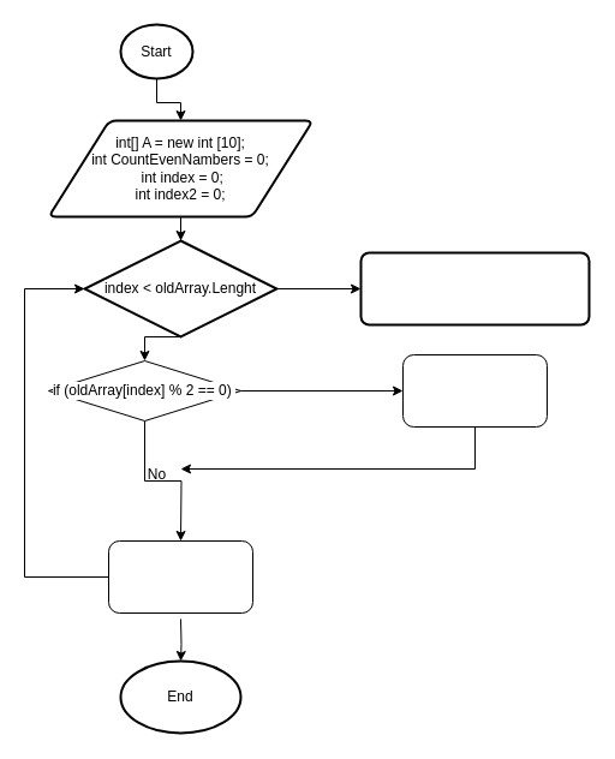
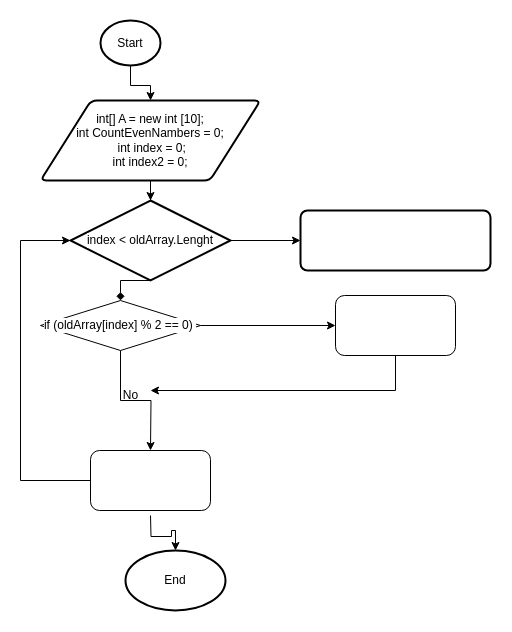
  <mxCell id="0" />
  <mxCell id="1" parent="0" />
  <mxCell id="2" value="" style="edgeStyle=orthogonalEdgeStyle;rounded=0;orthogonalLoop=1;jettySize=auto;html=1;" parent="1" source="3" target="6" edge="1"><mxGeometry relative="1" as="geometry" /></mxCell>
  <mxCell id="3" value="Start" style="strokeWidth=2;html=1;shape=mxgraph.flowchart.start_1;whiteSpace=wrap;" parent="1" vertex="1"><mxGeometry x="100" y="20" width="60" height="45" as="geometry" /></mxCell>
- <mxCell id="4" value="End" style="strokeWidth=2;html=1;shape=mxgraph.flowchart.start_1;whiteSpace=wrap;" parent="1" vertex="1"><mxGeometry x="100" y="550" width="100" height="60" as="geometry" /></mxCell>
+ <mxCell id="4" value="End" style="strokeWidth=2;html=1;shape=mxgraph.flowchart.start_1;whiteSpace=wrap;" parent="1" vertex="1"><mxGeometry x="125" y="550" width="100" height="60" as="geometry" /></mxCell>
  <mxCell id="5" value="" style="edgeStyle=orthogonalEdgeStyle;rounded=0;orthogonalLoop=1;jettySize=auto;html=1;" parent="1" source="6" target="9" edge="1"><mxGeometry relative="1" as="geometry" /></mxCell>
  <mxCell id="6" value="int[] A = new int [10];&lt;br&gt;int CountEvenNambers = 0;&lt;br&gt;&amp;nbsp;int index = 0;&lt;br&gt;int index2 = 0;" style="shape=parallelogram;html=1;strokeWidth=2;perimeter=parallelogramPerimeter;whiteSpace=wrap;rounded=1;arcSize=12;size=0.23;" parent="1" vertex="1"><mxGeometry x="40" y="100" width="220" height="80" as="geometry" /></mxCell>
  <mxCell id="7" value="" style="edgeStyle=orthogonalEdgeStyle;rounded=0;orthogonalLoop=1;jettySize=auto;html=1;" parent="1" source="9" target="10" edge="1"><mxGeometry relative="1" as="geometry" /></mxCell>
- <mxCell id="8" style="edgeStyle=orthogonalEdgeStyle;rounded=0;orthogonalLoop=1;jettySize=auto;html=1;exitX=0.5;exitY=1;exitDx=0;exitDy=0;exitPerimeter=0;entryX=0.5;entryY=0;entryDx=0;entryDy=0;" edge="1" parent="1" source="9" target="14"><mxGeometry relative="1" as="geometry" /></mxCell>
+ <mxCell id="8" style="edgeStyle=orthogonalEdgeStyle;rounded=0;orthogonalLoop=1;jettySize=auto;html=1;exitX=0.5;exitY=1;exitDx=0;exitDy=0;exitPerimeter=0;entryX=0.5;entryY=0;entryDx=0;entryDy=0;endArrow=diamond;" edge="1" parent="1" source="9" target="14"><mxGeometry relative="1" as="geometry" /></mxCell>
  <mxCell id="9" value="index &amp;lt; oldArray.Lenght" style="strokeWidth=2;html=1;shape=mxgraph.flowchart.decision;whiteSpace=wrap;labelBackgroundColor=default;" parent="1" vertex="1"><mxGeometry x="70" y="200" width="160" height="80" as="geometry" /></mxCell>
  <mxCell id="10" value="" style="rounded=1;whiteSpace=wrap;html=1;absoluteArcSize=1;arcSize=14;strokeWidth=2;fontStyle=0" parent="1" vertex="1"><mxGeometry x="300" y="210" width="190" height="60" as="geometry" /></mxCell>
  <mxCell id="11" value="" style="edgeStyle=orthogonalEdgeStyle;rounded=0;orthogonalLoop=1;jettySize=auto;html=1;" edge="1" parent="1" target="4"><mxGeometry relative="1" as="geometry"><mxPoint x="150" y="515" as="sourcePoint" /></mxGeometry></mxCell>
  <mxCell id="12" style="edgeStyle=orthogonalEdgeStyle;rounded=0;orthogonalLoop=1;jettySize=auto;html=1;exitX=0.5;exitY=1;exitDx=0;exitDy=0;" edge="1" parent="1" source="14"><mxGeometry relative="1" as="geometry"><mxPoint x="150" y="450" as="targetPoint" /></mxGeometry></mxCell>
  <mxCell id="13" style="edgeStyle=orthogonalEdgeStyle;rounded=0;orthogonalLoop=1;jettySize=auto;html=1;exitX=1;exitY=0.5;exitDx=0;exitDy=0;entryX=0;entryY=0.5;entryDx=0;entryDy=0;" edge="1" parent="1" source="14" target="16"><mxGeometry relative="1" as="geometry" /></mxCell>
  <mxCell id="14" value="if (oldArray[index] % 2 == 0)&amp;nbsp;" style="rhombus;whiteSpace=wrap;html=1;labelBackgroundColor=#FFFFFF;fillColor=#FFFFFF;fontStyle=0" vertex="1" parent="1"><mxGeometry x="40" y="300" width="160" height="50" as="geometry" /></mxCell>
  <mxCell id="15" style="edgeStyle=orthogonalEdgeStyle;rounded=0;orthogonalLoop=1;jettySize=auto;html=1;" edge="1" parent="1" source="16"><mxGeometry relative="1" as="geometry"><mxPoint x="150" y="390" as="targetPoint" /><Array as="points"><mxPoint x="395" y="390" /><mxPoint x="150" y="390" /></Array></mxGeometry></mxCell>
  <mxCell id="16" value="" style="rounded=1;whiteSpace=wrap;html=1;labelBackgroundColor=#FFFFFF;fillColor=#FFFFFF;" vertex="1" parent="1"><mxGeometry x="335" y="295" width="120" height="60" as="geometry" /></mxCell>
  <mxCell id="17" value="No" style="text;html=1;align=center;verticalAlign=middle;resizable=0;points=[];autosize=1;strokeColor=none;fillColor=none;" vertex="1" parent="1"><mxGeometry x="115" y="385" width="30" height="20" as="geometry" /></mxCell>
  <mxCell id="18" style="edgeStyle=orthogonalEdgeStyle;rounded=0;orthogonalLoop=1;jettySize=auto;html=1;entryX=0;entryY=0.5;entryDx=0;entryDy=0;entryPerimeter=0;" edge="1" parent="1" source="19" target="9"><mxGeometry relative="1" as="geometry"><mxPoint x="20" y="240" as="targetPoint" /><Array as="points"><mxPoint x="20" y="480" /><mxPoint x="20" y="240" /></Array></mxGeometry></mxCell>
  <mxCell id="19" value="" style="rounded=1;whiteSpace=wrap;html=1;labelBackgroundColor=#FFFFFF;fillColor=#FFFFFF;" vertex="1" parent="1"><mxGeometry x="90" y="450" width="120" height="60" as="geometry" /></mxCell>
